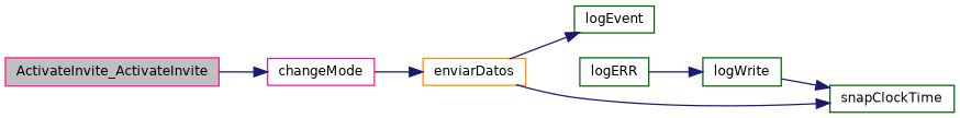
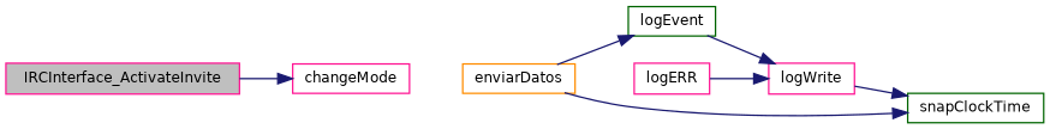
  digraph {
    rankdir=LR
    node [color=deeppink fillcolor=white fontname=Helvetica fontsize=10 shape=record style=filled]
    edge [color=midnightblue fontname=Helvetica fontsize=10 labelfontname=Helvetica labelfontsize=10 style=solid]
-   n1 [fillcolor=grey75 fontcolor=black height=0.2 label=ActivateInvite_ActivateInvite width=0.4]
+   n1 [fillcolor=grey75 fontcolor=black height=0.2 label=IRCInterface_ActivateInvite width=0.4]
    n2 [height=0.2 label=changeMode width=0.4]
    n3 [color=darkorange height=0.2 label=enviarDatos width=0.4]
    n4 [color=darkgreen height=0.2 label=logEvent width=0.4]
    n5 [color=darkgreen height=0.2 label=snapClockTime width=0.4]
-   n6 [color=darkgreen height=0.2 label=logWrite width=0.4]
-   n7 [color=darkgreen height=0.2 label=logERR width=0.4]
+   n6 [height=0.2 label=logWrite width=0.4]
+   n7 [height=0.2 label=logERR width=0.4]
    n1 -> n2
-   n2 -> n3
    n3 -> n4
    n3 -> n5
+   n4 -> n6
    n6 -> n5
    n7 -> n6
  }
